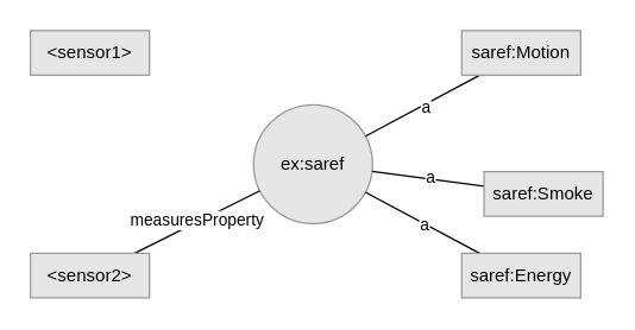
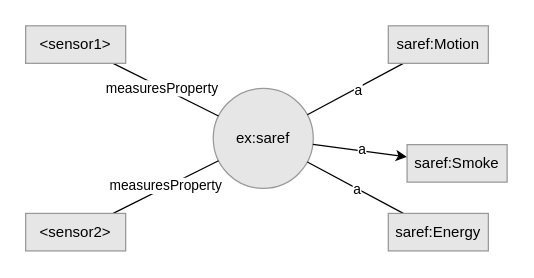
  <mxCell id="0" />
  <mxCell id="1" parent="0" />
  <mxCell id="2" value="ex:saref" style="ellipse;whiteSpace=wrap;html=1;aspect=fixed;fillColor=#E6E6E6;strokeColor=#999999;" vertex="1" parent="1"><mxGeometry x="170" y="70" width="80" height="80" as="geometry" /></mxCell>
+ <mxCell id="3" value="" style="endArrow=none;html=1;rounded=0;" edge="1" parent="1" source="13" target="2"><mxGeometry width="50" height="50" relative="1" as="geometry"><mxPoint x="95.341" y="48.735" as="sourcePoint" /><mxPoint x="330" y="210" as="targetPoint" /></mxGeometry></mxCell>
+ <mxCell id="4" value="measuresProperty" style="edgeLabel;html=1;align=center;verticalAlign=middle;resizable=0;points=[];" vertex="1" connectable="0" parent="3"><mxGeometry x="-0.095" relative="1" as="geometry"><mxPoint as="offset" /></mxGeometry></mxCell>
  <mxCell id="5" value="" style="endArrow=none;html=1;rounded=0;" edge="1" parent="1" source="14" target="2"><mxGeometry width="50" height="50" relative="1" as="geometry"><mxPoint x="95.341" y="171.265" as="sourcePoint" /><mxPoint x="330" y="210" as="targetPoint" /></mxGeometry></mxCell>
  <mxCell id="6" value="measuresProperty" style="edgeLabel;html=1;align=center;verticalAlign=middle;resizable=0;points=[];" vertex="1" connectable="0" parent="5"><mxGeometry x="0.006" y="2" relative="1" as="geometry"><mxPoint as="offset" /></mxGeometry></mxCell>
  <mxCell id="7" value="" style="endArrow=none;html=1;rounded=0;" edge="1" parent="1" source="2" target="15"><mxGeometry width="50" height="50" relative="1" as="geometry"><mxPoint x="280" y="260" as="sourcePoint" /><mxPoint x="328.793" y="15.023" as="targetPoint" /></mxGeometry></mxCell>
  <mxCell id="8" value="a" style="edgeLabel;html=1;align=center;verticalAlign=middle;resizable=0;points=[];" vertex="1" connectable="0" parent="7"><mxGeometry x="0.042" y="-2" relative="1" as="geometry"><mxPoint as="offset" /></mxGeometry></mxCell>
- <mxCell id="9" value="" style="endArrow=none;html=1;rounded=0;" edge="1" parent="1" source="2" target="16"><mxGeometry width="50" height="50" relative="1" as="geometry"><mxPoint x="280" y="260" as="sourcePoint" /><mxPoint x="320" y="110" as="targetPoint" /></mxGeometry></mxCell>
+ <mxCell id="9" value="" style="endArrow=classic;html=1;rounded=0;" edge="1" parent="1" source="2" target="16"><mxGeometry width="50" height="50" relative="1" as="geometry"><mxPoint x="280" y="260" as="sourcePoint" /><mxPoint x="320" y="110" as="targetPoint" /></mxGeometry></mxCell>
  <mxCell id="10" value="a" style="edgeLabel;html=1;align=center;verticalAlign=middle;resizable=0;points=[];" vertex="1" connectable="0" parent="9"><mxGeometry x="0.016" y="1" relative="1" as="geometry"><mxPoint as="offset" /></mxGeometry></mxCell>
  <mxCell id="11" value="" style="endArrow=none;html=1;rounded=0;" edge="1" parent="1" source="2" target="17"><mxGeometry width="50" height="50" relative="1" as="geometry"><mxPoint x="280" y="260" as="sourcePoint" /><mxPoint x="328.793" y="204.977" as="targetPoint" /></mxGeometry></mxCell>
  <mxCell id="12" value="a" style="edgeLabel;html=1;align=center;verticalAlign=middle;resizable=0;points=[];" vertex="1" connectable="0" parent="11"><mxGeometry x="0.036" relative="1" as="geometry"><mxPoint as="offset" /></mxGeometry></mxCell>
  <mxCell id="13" value="&amp;lt;sensor1&amp;gt;" style="rounded=0;whiteSpace=wrap;html=1;fillColor=#E6E6E6;strokeColor=#999999;" vertex="1" parent="1"><mxGeometry x="20" y="20" width="80" height="30" as="geometry" /></mxCell>
  <mxCell id="14" value="&amp;lt;sensor2&amp;gt;" style="rounded=0;whiteSpace=wrap;html=1;fillColor=#E6E6E6;strokeColor=#999999;" vertex="1" parent="1"><mxGeometry x="20" y="170" width="80" height="30" as="geometry" /></mxCell>
  <mxCell id="15" value="saref:Motion" style="rounded=0;whiteSpace=wrap;html=1;fillColor=#E6E6E6;strokeColor=#999999;" vertex="1" parent="1"><mxGeometry x="310" y="20" width="80" height="30" as="geometry" /></mxCell>
  <mxCell id="16" value="saref:Smoke" style="rounded=0;whiteSpace=wrap;html=1;fillColor=#E6E6E6;strokeColor=#999999;" vertex="1" parent="1"><mxGeometry x="325" y="115" width="80" height="30" as="geometry" /></mxCell>
  <mxCell id="17" value="saref:Energy" style="rounded=0;whiteSpace=wrap;html=1;fillColor=#E6E6E6;strokeColor=#999999;" vertex="1" parent="1"><mxGeometry x="310" y="170" width="80" height="30" as="geometry" /></mxCell>
